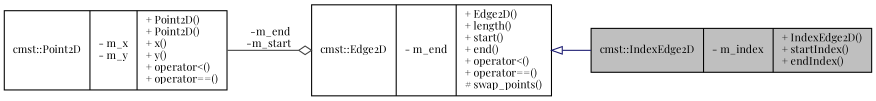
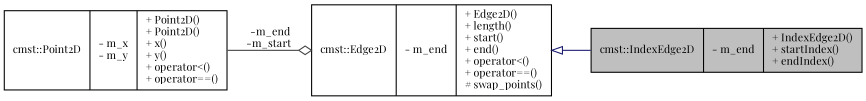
  digraph {
    fontname="Playfair Display"
    rankdir=LR
    node [color=black fillcolor=white fontname="Playfair Display" fontsize=10 shape=record style=filled]
    edge [fontname="Playfair Display" fontsize=10 labelfontname=Helvetica labelfontsize=10 style=solid]
-   n1 [fillcolor=grey75 fontcolor=black height=0.2 label="{cmst::IndexEdge2D\n|- m_index\l|+ IndexEdge2D()\l+ startIndex()\l+ endIndex()\l}" width=0.4]
+   n1 [fillcolor=grey75 fontcolor=black height=0.2 label="{cmst::IndexEdge2D\n|- m_end\l|+ IndexEdge2D()\l+ startIndex()\l+ endIndex()\l}" width=0.4]
    n2 [height=0.2 label="{cmst::Edge2D\n|- m_end\l|+ Edge2D()\l+ length()\l+ start()\l+ end()\l+ operator\<()\l+ operator==()\l# swap_points()\l}" width=0.4]
    n3 [height=0.2 label="{cmst::Point2D\n|- m_x\l- m_y\l|+ Point2D()\l+ Point2D()\l+ x()\l+ y()\l+ operator\<()\l+ operator==()\l}" width=0.4]
    n2 -> n1 [arrowtail=onormal color=midnightblue dir=back]
    n3 -> n2 [arrowhead=odiamond color=grey25 label=" -m_end\n-m_start"]
  }
